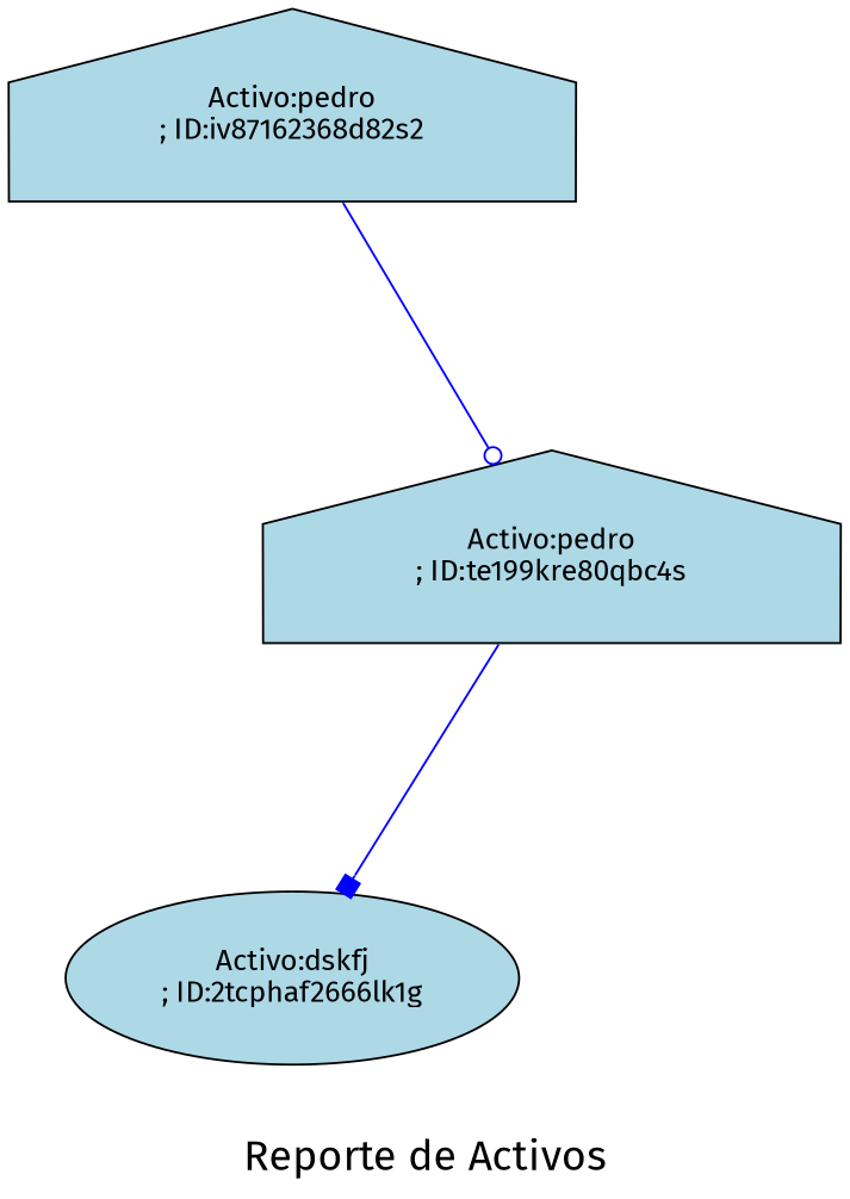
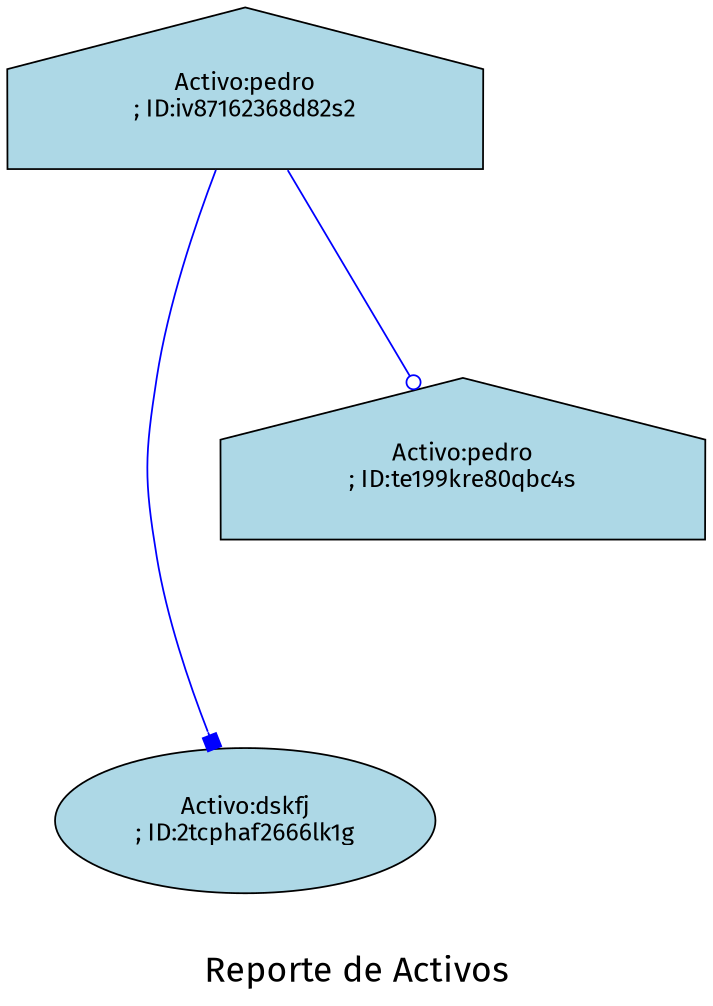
  digraph {
    fontcolor=black
    fontname="Fira Sans"
    fontsize=20
    label="Reporte de Activos"
    nodesep=1
    ranksep=1.5
    node [fillcolor=lightblue fontname="Fira Sans" margin=0.2 shape=house style=filled]
    edge [color=blue fontname="Fira Sans" style=solid]
    n1 [label="Activo:pedro\n; ID:iv87162368d82s2"]
    n2 [label="Activo:dskfj\n; ID:2tcphaf2666lk1g" shape=ellipse]
    n3 [label="Activo:pedro\n; ID:te199kre80qbc4s"]
-   n3 -> n2 [arrowhead=box]
+   n1 -> n2 [arrowhead=box]
    n1 -> n3 [arrowhead=odot]
  }
